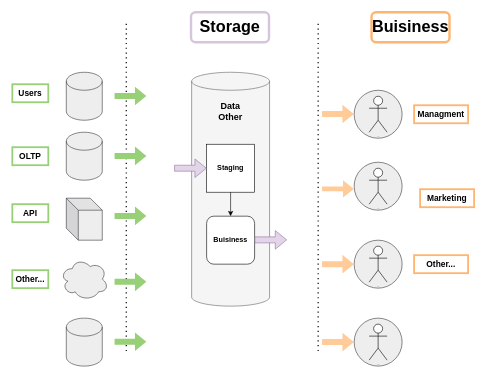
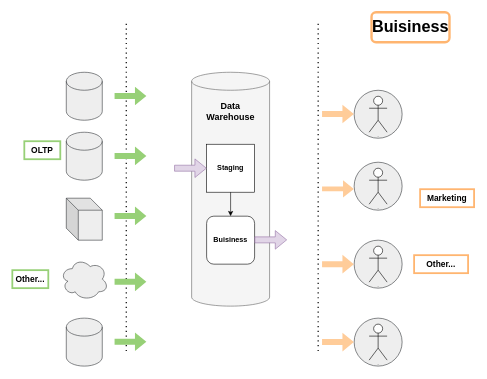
  <mxCell id="0" />
  <mxCell id="1" parent="0" />
  <mxCell id="2" value="" style="endArrow=none;dashed=1;html=1;dashPattern=1 3;strokeWidth=2;rounded=0;" edge="1" parent="1"><mxGeometry width="50" height="50" relative="1" as="geometry"><mxPoint x="210" y="585" as="sourcePoint" /><mxPoint x="210" y="35" as="targetPoint" /><Array as="points"><mxPoint x="210" y="245" /></Array></mxGeometry></mxCell>
  <mxCell id="3" value="" style="endArrow=none;dashed=1;html=1;dashPattern=1 3;strokeWidth=2;rounded=0;" edge="1" parent="1"><mxGeometry width="50" height="50" relative="1" as="geometry"><mxPoint x="530" y="585" as="sourcePoint" /><mxPoint x="530" y="35" as="targetPoint" /><Array as="points"><mxPoint x="530" y="245" /></Array></mxGeometry></mxCell>
  <mxCell id="4" value="&lt;font style=&quot;font-size: 27px;&quot;&gt;&lt;b&gt;Buisiness&lt;/b&gt;&lt;/font&gt;" style="text;strokeColor=#FFB570;align=center;fillColor=none;html=1;verticalAlign=middle;whiteSpace=wrap;rounded=1;fontStyle=0;perimeterSpacing=0;strokeWidth=4;" vertex="1" parent="1"><mxGeometry x="619" y="20" width="130" height="50" as="geometry" /></mxCell>
- <mxCell id="5" value="&lt;font style=&quot;font-size: 27px;&quot;&gt;&lt;b&gt;Storage&lt;/b&gt;&lt;/font&gt;" style="text;strokeColor=#d5c5dd;align=center;fillColor=none;html=1;verticalAlign=middle;whiteSpace=wrap;rounded=1;fontStyle=0;perimeterSpacing=0;strokeWidth=4;" vertex="1" parent="1"><mxGeometry x="318" y="20" width="130" height="50" as="geometry" /></mxCell>
  <mxCell id="6" value="" style="shape=cylinder3;whiteSpace=wrap;html=1;boundedLbl=1;backgroundOutline=1;size=15;fillColor=#f5f5f5;fontColor=#333333;strokeColor=#666666;" vertex="1" parent="1"><mxGeometry x="319" y="120" width="130" height="390" as="geometry" /></mxCell>
  <mxCell id="7" value="&lt;b&gt;Staging&lt;/b&gt;" style="whiteSpace=wrap;html=1;aspect=fixed;rounded=0;" vertex="1" parent="1"><mxGeometry x="344" y="240" width="80" height="80" as="geometry" /></mxCell>
  <mxCell id="8" value="&lt;b&gt;Buisiness&lt;/b&gt;" style="whiteSpace=wrap;html=1;aspect=fixed;rounded=1;" vertex="1" parent="1"><mxGeometry x="344" y="360" width="80" height="80" as="geometry" /></mxCell>
  <mxCell id="9" value="" style="endArrow=classic;html=1;rounded=0;exitX=0.5;exitY=1;exitDx=0;exitDy=0;entryX=0.5;entryY=0;entryDx=0;entryDy=0;" edge="1" parent="1" source="7" target="8"><mxGeometry width="50" height="50" relative="1" as="geometry"><mxPoint x="360" y="340" as="sourcePoint" /><mxPoint x="410" y="290" as="targetPoint" /></mxGeometry></mxCell>
- <mxCell id="10" value="&lt;font style=&quot;font-size: 15px;&quot;&gt;&lt;b&gt;Data Other&lt;/b&gt;&lt;/font&gt;" style="text;strokeColor=none;align=center;fillColor=none;html=1;verticalAlign=middle;whiteSpace=wrap;rounded=0;" vertex="1" parent="1"><mxGeometry x="354" y="170" width="60" height="30" as="geometry" /></mxCell>
+ <mxCell id="10" value="&lt;font style=&quot;font-size: 15px;&quot;&gt;&lt;b&gt;Data Warehouse&lt;/b&gt;&lt;/font&gt;" style="text;strokeColor=none;align=center;fillColor=none;html=1;verticalAlign=middle;whiteSpace=wrap;rounded=0;" vertex="1" parent="1"><mxGeometry x="354" y="170" width="60" height="30" as="geometry" /></mxCell>
  <mxCell id="11" value="" style="shape=flexArrow;endArrow=classic;html=1;rounded=0;entryX=0;entryY=0.5;entryDx=0;entryDy=0;fillColor=#e1d5e7;strokeColor=#9673a6;" edge="1" parent="1" target="7"><mxGeometry width="50" height="50" relative="1" as="geometry"><mxPoint x="290" y="280" as="sourcePoint" /><mxPoint x="410" y="300" as="targetPoint" /></mxGeometry></mxCell>
  <mxCell id="12" value="" style="shape=flexArrow;endArrow=classic;html=1;rounded=0;entryX=0;entryY=0.5;entryDx=0;entryDy=0;fillColor=#e1d5e7;strokeColor=#9673a6;" edge="1" parent="1"><mxGeometry width="50" height="50" relative="1" as="geometry"><mxPoint x="424" y="399.5" as="sourcePoint" /><mxPoint x="478" y="399.5" as="targetPoint" /></mxGeometry></mxCell>
  <mxCell id="13" value="" style="shape=cylinder3;whiteSpace=wrap;html=1;boundedLbl=1;backgroundOutline=1;size=15;fillColor=#eeeeee;strokeColor=#36393d;" vertex="1" parent="1"><mxGeometry x="110" y="120" width="60" height="80" as="geometry" /></mxCell>
  <mxCell id="14" value="" style="shape=cylinder3;whiteSpace=wrap;html=1;boundedLbl=1;backgroundOutline=1;size=15;fillColor=#eeeeee;strokeColor=#36393d;" vertex="1" parent="1"><mxGeometry x="110" y="220" width="60" height="80" as="geometry" /></mxCell>
- <mxCell id="15" value="&lt;h3 style=&quot;border-color: var(--border-color);&quot;&gt;Users&lt;/h3&gt;" style="text;align=center;html=1;verticalAlign=middle;whiteSpace=wrap;rounded=0;fontColor=#000000;strokeColor=#97D077;strokeWidth=3;" vertex="1" parent="1"><mxGeometry x="20" y="140" width="60" height="30" as="geometry" /></mxCell>
  <mxCell id="16" value="&lt;h3 style=&quot;border-color: var(--border-color);&quot;&gt;Other...&lt;/h3&gt;" style="text;align=center;html=1;verticalAlign=middle;whiteSpace=wrap;rounded=0;fontColor=#000000;strokeColor=#97D077;strokeWidth=3;" vertex="1" parent="1"><mxGeometry x="20" y="450" width="60" height="30" as="geometry" /></mxCell>
- <mxCell id="17" value="&lt;h3 style=&quot;border-color: var(--border-color);&quot;&gt;API&lt;/h3&gt;" style="text;align=center;html=1;verticalAlign=middle;whiteSpace=wrap;rounded=0;fontColor=#000000;strokeColor=#97D077;strokeWidth=3;" vertex="1" parent="1"><mxGeometry x="20" y="340" width="60" height="30" as="geometry" /></mxCell>
- <mxCell id="18" value="&lt;h3 style=&quot;border-color: var(--border-color);&quot;&gt;OLTP&lt;/h3&gt;" style="text;align=center;html=1;verticalAlign=middle;whiteSpace=wrap;rounded=0;fontColor=#000000;strokeColor=#97D077;strokeWidth=3;" vertex="1" parent="1"><mxGeometry x="20" y="245" width="60" height="30" as="geometry" /></mxCell>
+ <mxCell id="18" value="&lt;h3 style=&quot;border-color: var(--border-color);&quot;&gt;OLTP&lt;/h3&gt;" style="text;align=center;html=1;verticalAlign=middle;whiteSpace=wrap;rounded=0;fontColor=#000000;strokeColor=#97D077;strokeWidth=3;" vertex="1" parent="1"><mxGeometry x="40" y="235" width="60" height="30" as="geometry" /></mxCell>
  <mxCell id="19" value="" style="shape=flexArrow;endArrow=classic;html=1;rounded=0;entryX=0;entryY=0.5;entryDx=0;entryDy=0;fillColor=#97d077;strokeColor=none;" edge="1" parent="1"><mxGeometry width="50" height="50" relative="1" as="geometry"><mxPoint x="190" y="159.5" as="sourcePoint" /><mxPoint x="244" y="159.5" as="targetPoint" /></mxGeometry></mxCell>
  <mxCell id="20" value="" style="shape=flexArrow;endArrow=classic;html=1;rounded=0;entryX=0;entryY=0.5;entryDx=0;entryDy=0;fillColor=#97d077;strokeColor=none;" edge="1" parent="1"><mxGeometry width="50" height="50" relative="1" as="geometry"><mxPoint x="190" y="569.5" as="sourcePoint" /><mxPoint x="244" y="569.5" as="targetPoint" /></mxGeometry></mxCell>
  <mxCell id="21" value="" style="shape=flexArrow;endArrow=classic;html=1;rounded=0;entryX=0;entryY=0.5;entryDx=0;entryDy=0;fillColor=#97d077;strokeColor=none;" edge="1" parent="1"><mxGeometry width="50" height="50" relative="1" as="geometry"><mxPoint x="190" y="469.5" as="sourcePoint" /><mxPoint x="244" y="469.5" as="targetPoint" /></mxGeometry></mxCell>
  <mxCell id="22" value="" style="shape=flexArrow;endArrow=classic;html=1;rounded=0;entryX=0;entryY=0.5;entryDx=0;entryDy=0;fillColor=#97d077;strokeColor=none;" edge="1" parent="1"><mxGeometry width="50" height="50" relative="1" as="geometry"><mxPoint x="190" y="359.5" as="sourcePoint" /><mxPoint x="244" y="359.5" as="targetPoint" /></mxGeometry></mxCell>
  <mxCell id="23" value="" style="shape=flexArrow;endArrow=classic;html=1;rounded=0;entryX=0;entryY=0.5;entryDx=0;entryDy=0;fillColor=#97d077;strokeColor=none;" edge="1" parent="1"><mxGeometry width="50" height="50" relative="1" as="geometry"><mxPoint x="190" y="259.5" as="sourcePoint" /><mxPoint x="244" y="259.5" as="targetPoint" /></mxGeometry></mxCell>
  <mxCell id="24" value="" style="shape=cube;whiteSpace=wrap;html=1;boundedLbl=1;backgroundOutline=1;darkOpacity=0.05;darkOpacity2=0.1;fillColor=#eeeeee;strokeColor=#36393d;" vertex="1" parent="1"><mxGeometry x="110" y="330" width="60" height="70" as="geometry" /></mxCell>
  <mxCell id="25" value="" style="ellipse;shape=cloud;whiteSpace=wrap;html=1;fillColor=#eeeeee;strokeColor=#36393d;" vertex="1" parent="1"><mxGeometry x="100" y="430" width="80" height="70" as="geometry" /></mxCell>
  <mxCell id="26" value="" style="shape=cylinder3;whiteSpace=wrap;html=1;boundedLbl=1;backgroundOutline=1;size=15;fillColor=#eeeeee;strokeColor=#36393d;" vertex="1" parent="1"><mxGeometry x="110" y="530" width="60" height="80" as="geometry" /></mxCell>
  <mxCell id="27" value="" style="ellipse;whiteSpace=wrap;html=1;aspect=fixed;fillColor=#eeeeee;strokeColor=#36393d;fontColor=none;noLabel=1;" vertex="1" parent="1"><mxGeometry x="590" y="150" width="80" height="80" as="geometry" /></mxCell>
  <mxCell id="28" value="Actor" style="shape=umlActor;verticalLabelPosition=bottom;verticalAlign=top;html=1;outlineConnect=0;align=center;fontSize=1;" vertex="1" parent="1"><mxGeometry x="615" y="160" width="30" height="60" as="geometry" /></mxCell>
  <mxCell id="29" value="" style="ellipse;whiteSpace=wrap;html=1;aspect=fixed;fillColor=#eeeeee;strokeColor=#36393d;fontColor=none;noLabel=1;" vertex="1" parent="1"><mxGeometry x="590" y="270" width="80" height="80" as="geometry" /></mxCell>
  <mxCell id="30" value="Actor" style="shape=umlActor;verticalLabelPosition=bottom;verticalAlign=top;html=1;outlineConnect=0;align=center;fontSize=1;" vertex="1" parent="1"><mxGeometry x="615" y="280" width="30" height="60" as="geometry" /></mxCell>
  <mxCell id="31" value="" style="ellipse;whiteSpace=wrap;html=1;aspect=fixed;fillColor=#eeeeee;strokeColor=#36393d;fontColor=none;noLabel=1;" vertex="1" parent="1"><mxGeometry x="590" y="400" width="80" height="80" as="geometry" /></mxCell>
  <mxCell id="32" value="Actor" style="shape=umlActor;verticalLabelPosition=bottom;verticalAlign=top;html=1;outlineConnect=0;align=center;fontSize=1;" vertex="1" parent="1"><mxGeometry x="615" y="410" width="30" height="60" as="geometry" /></mxCell>
  <mxCell id="33" value="" style="shape=flexArrow;endArrow=classic;html=1;rounded=0;entryX=0;entryY=0.5;entryDx=0;entryDy=0;fillColor=#ffcc99;strokeColor=none;" edge="1" parent="1"><mxGeometry width="50" height="50" relative="1" as="geometry"><mxPoint x="536" y="189.5" as="sourcePoint" /><mxPoint x="590" y="189.5" as="targetPoint" /></mxGeometry></mxCell>
  <mxCell id="34" value="" style="shape=flexArrow;endArrow=classic;html=1;rounded=0;entryX=0;entryY=0.5;entryDx=0;entryDy=0;fillColor=#ffcc99;strokeColor=none;" edge="1" parent="1"><mxGeometry width="50" height="50" relative="1" as="geometry"><mxPoint x="536" y="440" as="sourcePoint" /><mxPoint x="590" y="440" as="targetPoint" /></mxGeometry></mxCell>
  <mxCell id="35" value="" style="shape=flexArrow;endArrow=classic;html=1;rounded=0;entryX=0;entryY=0.5;entryDx=0;entryDy=0;fillColor=#ffcc99;strokeColor=none;width=8;endSize=5.67;" edge="1" parent="1"><mxGeometry width="50" height="50" relative="1" as="geometry"><mxPoint x="536" y="314.5" as="sourcePoint" /><mxPoint x="590" y="314.5" as="targetPoint" /></mxGeometry></mxCell>
- <mxCell id="36" value="&lt;h3 style=&quot;border-color: var(--border-color);&quot;&gt;Managment&lt;/h3&gt;" style="text;align=center;html=1;verticalAlign=middle;whiteSpace=wrap;rounded=0;fontColor=#000000;strokeColor=#FFB570;strokeWidth=3;" vertex="1" parent="1"><mxGeometry x="690" y="175" width="90" height="30" as="geometry" /></mxCell>
  <mxCell id="37" value="&lt;h3 style=&quot;border-color: var(--border-color);&quot;&gt;Other...&lt;/h3&gt;" style="text;align=center;html=1;verticalAlign=middle;whiteSpace=wrap;rounded=0;strokeWidth=3;strokeColor=#FFB570;" vertex="1" parent="1"><mxGeometry x="690" y="425" width="90" height="30" as="geometry" /></mxCell>
  <mxCell id="38" value="&lt;h3 style=&quot;border-color: var(--border-color);&quot;&gt;Marketing&lt;/h3&gt;" style="text;align=center;html=1;verticalAlign=middle;whiteSpace=wrap;rounded=0;strokeWidth=3;strokeColor=#FFB570;" vertex="1" parent="1"><mxGeometry x="700" y="315" width="90" height="30" as="geometry" /></mxCell>
  <mxCell id="39" value="" style="ellipse;whiteSpace=wrap;html=1;aspect=fixed;fillColor=#eeeeee;strokeColor=#36393d;fontColor=none;noLabel=1;" vertex="1" parent="1"><mxGeometry x="590" y="530" width="80" height="80" as="geometry" /></mxCell>
  <mxCell id="40" value="Actor" style="shape=umlActor;verticalLabelPosition=bottom;verticalAlign=top;html=1;outlineConnect=0;align=center;fontSize=1;" vertex="1" parent="1"><mxGeometry x="615" y="540" width="30" height="60" as="geometry" /></mxCell>
  <mxCell id="41" value="" style="shape=flexArrow;endArrow=classic;html=1;rounded=0;entryX=0;entryY=0.5;entryDx=0;entryDy=0;fillColor=#ffcc99;strokeColor=none;" edge="1" parent="1"><mxGeometry width="50" height="50" relative="1" as="geometry"><mxPoint x="536" y="570" as="sourcePoint" /><mxPoint x="590" y="570" as="targetPoint" /></mxGeometry></mxCell>
